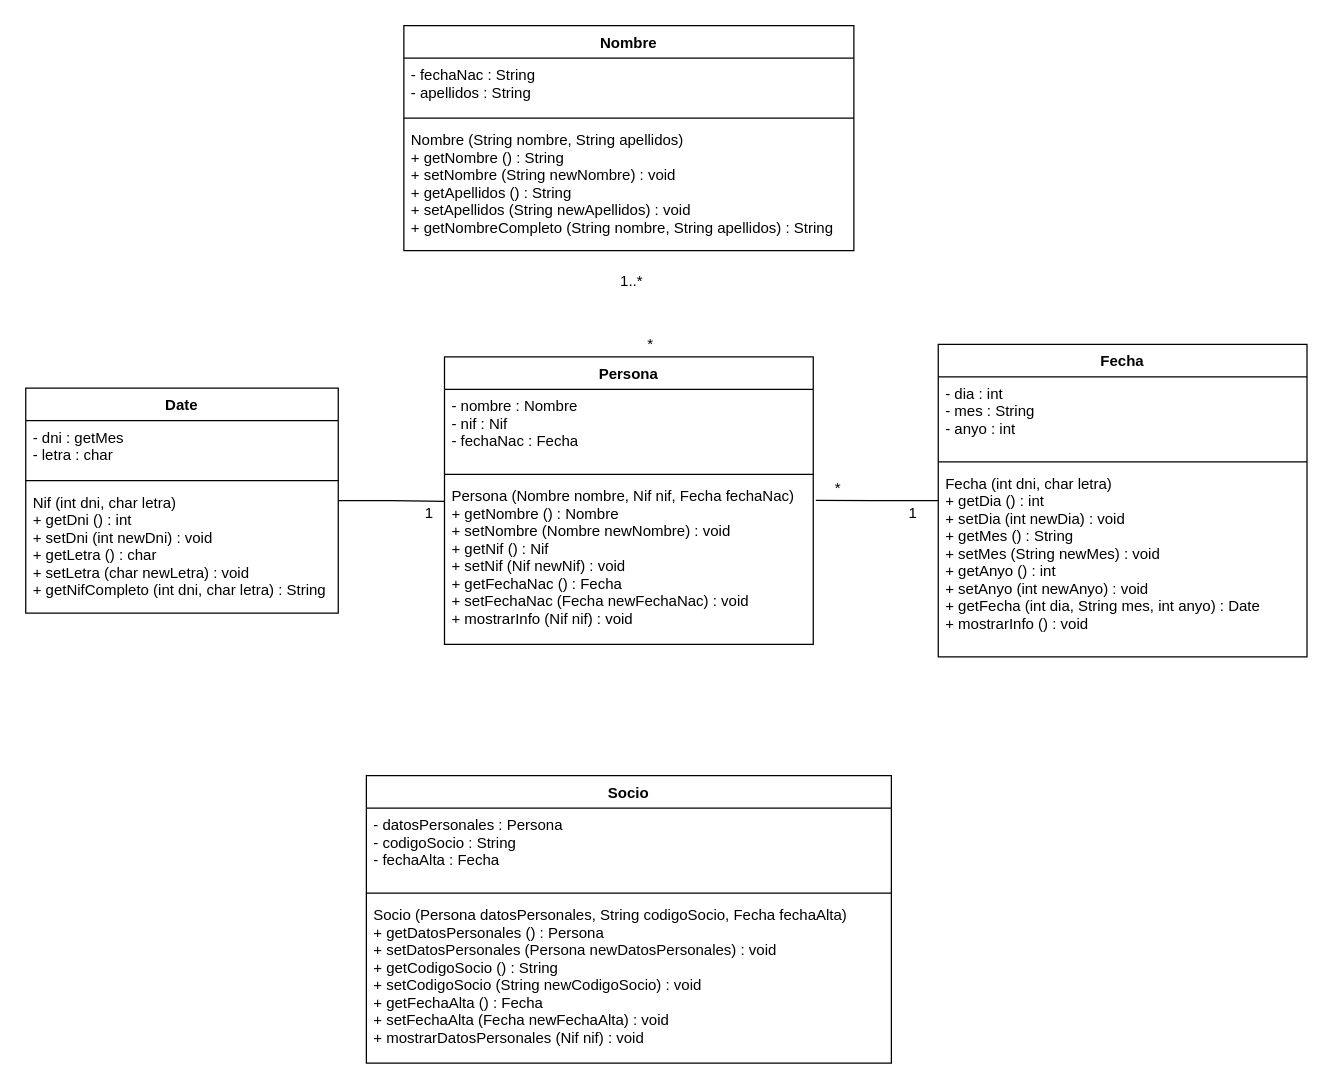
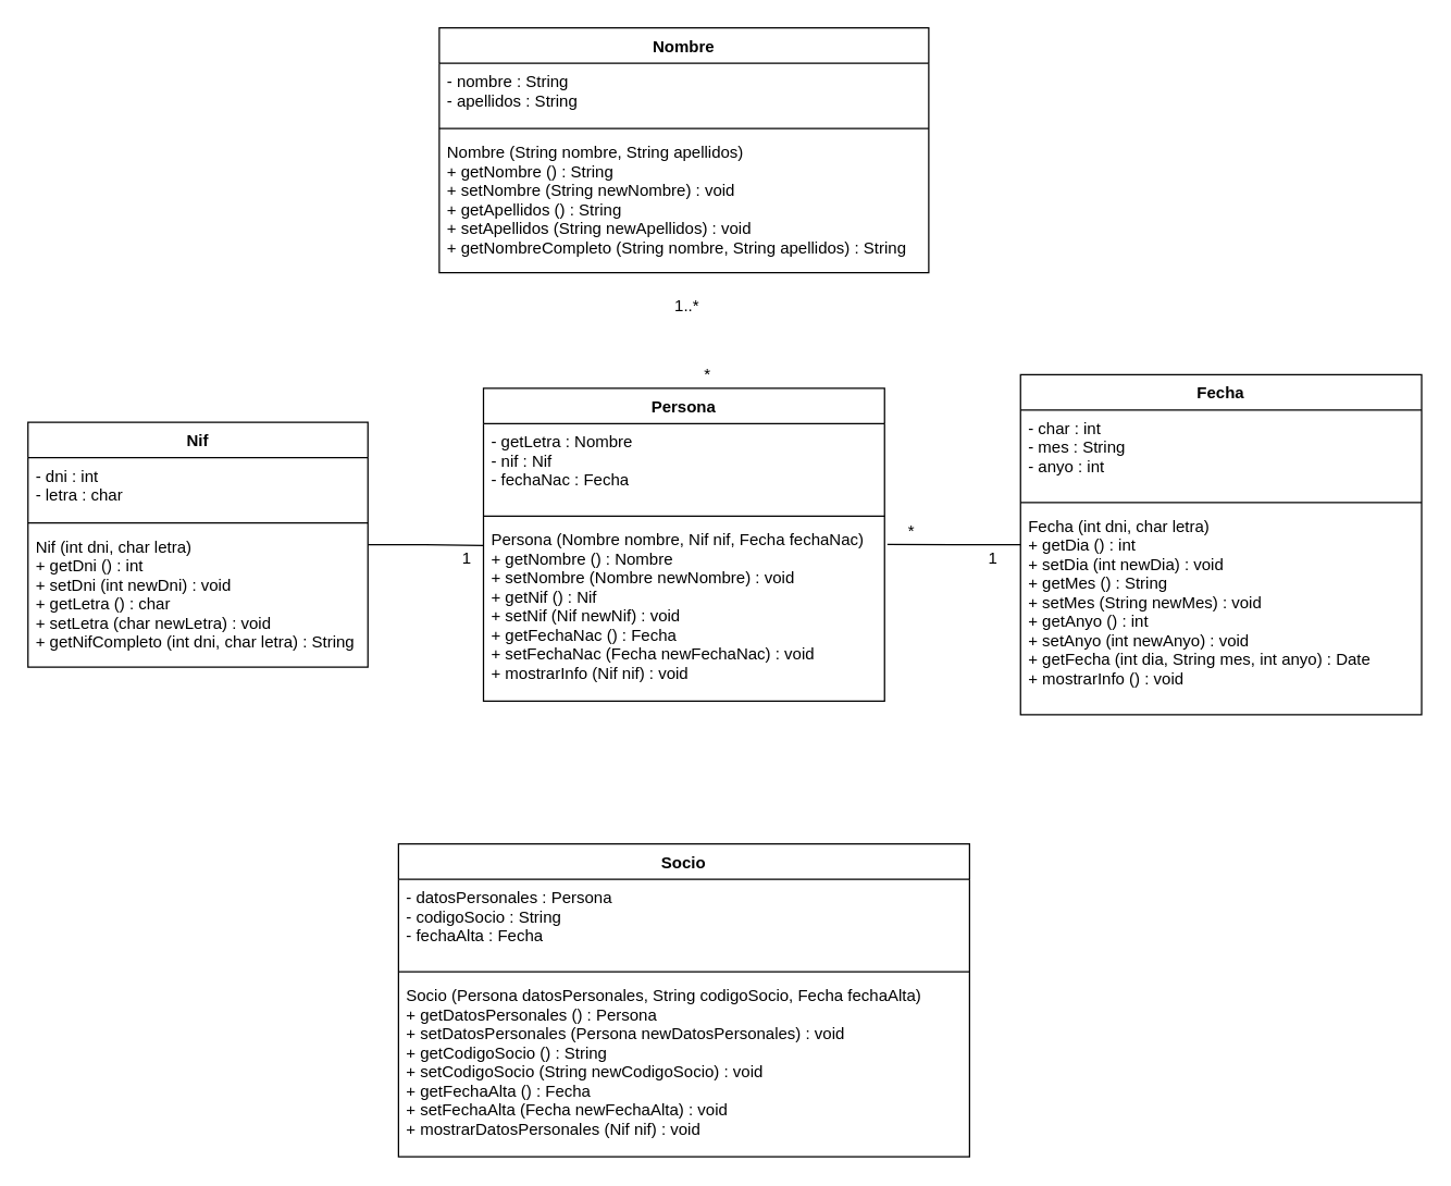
  <mxCell id="0" />
  <mxCell id="1" parent="0" />
  <mxCell id="2" style="edgeStyle=orthogonalEdgeStyle;rounded=0;orthogonalLoop=1;jettySize=auto;html=1;entryX=0.001;entryY=0.133;entryDx=0;entryDy=0;entryPerimeter=0;endArrow=none;endFill=0;" edge="1" parent="1" source="3" target="19"><mxGeometry relative="1" as="geometry" /></mxCell>
- <mxCell id="3" value="Date" style="swimlane;fontStyle=1;align=center;verticalAlign=top;childLayout=stackLayout;horizontal=1;startSize=26;horizontalStack=0;resizeParent=1;resizeParentMax=0;resizeLast=0;collapsible=1;marginBottom=0;" vertex="1" parent="1"><mxGeometry x="20" y="310" width="250" height="180" as="geometry" /></mxCell>
- <mxCell id="4" value="- dni : getMes&#10;- letra : char" style="text;strokeColor=none;fillColor=none;align=left;verticalAlign=top;spacingLeft=4;spacingRight=4;overflow=hidden;rotatable=0;points=[[0,0.5],[1,0.5]];portConstraint=eastwest;" vertex="1" parent="3"><mxGeometry y="26" width="250" height="44" as="geometry" /></mxCell>
+ <mxCell id="3" value="Nif" style="swimlane;fontStyle=1;align=center;verticalAlign=top;childLayout=stackLayout;horizontal=1;startSize=26;horizontalStack=0;resizeParent=1;resizeParentMax=0;resizeLast=0;collapsible=1;marginBottom=0;" vertex="1" parent="1"><mxGeometry x="20" y="310" width="250" height="180" as="geometry" /></mxCell>
+ <mxCell id="4" value="- dni : int&#10;- letra : char" style="text;strokeColor=none;fillColor=none;align=left;verticalAlign=top;spacingLeft=4;spacingRight=4;overflow=hidden;rotatable=0;points=[[0,0.5],[1,0.5]];portConstraint=eastwest;" vertex="1" parent="3"><mxGeometry y="26" width="250" height="44" as="geometry" /></mxCell>
  <mxCell id="5" value="" style="line;strokeWidth=1;fillColor=none;align=left;verticalAlign=middle;spacingTop=-1;spacingLeft=3;spacingRight=3;rotatable=0;labelPosition=right;points=[];portConstraint=eastwest;" vertex="1" parent="3"><mxGeometry y="70" width="250" height="8" as="geometry" /></mxCell>
  <mxCell id="6" value="Nif (int dni, char letra)&#10;+ getDni () : int&#10;+ setDni (int newDni) : void&#10;+ getLetra () : char&#10;+ setLetra (char newLetra) : void&#10;+ getNifCompleto (int dni, char letra) : String" style="text;strokeColor=none;fillColor=none;align=left;verticalAlign=top;spacingLeft=4;spacingRight=4;overflow=hidden;rotatable=0;points=[[0,0.5],[1,0.5]];portConstraint=eastwest;" vertex="1" parent="3"><mxGeometry y="78" width="250" height="102" as="geometry" /></mxCell>
  <mxCell id="7" style="edgeStyle=orthogonalEdgeStyle;rounded=0;orthogonalLoop=1;jettySize=auto;html=1;entryX=1.007;entryY=0.127;entryDx=0;entryDy=0;entryPerimeter=0;endArrow=none;endFill=0;" edge="1" parent="1" source="8" target="19"><mxGeometry relative="1" as="geometry" /></mxCell>
  <mxCell id="8" value="Fecha" style="swimlane;fontStyle=1;align=center;verticalAlign=top;childLayout=stackLayout;horizontal=1;startSize=26;horizontalStack=0;resizeParent=1;resizeParentMax=0;resizeLast=0;collapsible=1;marginBottom=0;" vertex="1" parent="1"><mxGeometry x="750" y="275" width="295" height="250" as="geometry" /></mxCell>
- <mxCell id="9" value="- dia : int&#10;- mes : String&#10;- anyo : int" style="text;strokeColor=none;fillColor=none;align=left;verticalAlign=top;spacingLeft=4;spacingRight=4;overflow=hidden;rotatable=0;points=[[0,0.5],[1,0.5]];portConstraint=eastwest;" vertex="1" parent="8"><mxGeometry y="26" width="295" height="64" as="geometry" /></mxCell>
+ <mxCell id="9" value="- char : int&#10;- mes : String&#10;- anyo : int" style="text;strokeColor=none;fillColor=none;align=left;verticalAlign=top;spacingLeft=4;spacingRight=4;overflow=hidden;rotatable=0;points=[[0,0.5],[1,0.5]];portConstraint=eastwest;" vertex="1" parent="8"><mxGeometry y="26" width="295" height="64" as="geometry" /></mxCell>
  <mxCell id="10" value="" style="line;strokeWidth=1;fillColor=none;align=left;verticalAlign=middle;spacingTop=-1;spacingLeft=3;spacingRight=3;rotatable=0;labelPosition=right;points=[];portConstraint=eastwest;" vertex="1" parent="8"><mxGeometry y="90" width="295" height="8" as="geometry" /></mxCell>
  <mxCell id="11" value="Fecha (int dni, char letra)&#10;+ getDia () : int&#10;+ setDia (int newDia) : void&#10;+ getMes () : String&#10;+ setMes (String newMes) : void&#10;+ getAnyo () : int&#10;+ setAnyo (int newAnyo) : void&#10;+ getFecha (int dia, String mes, int anyo) : Date&#10;+ mostrarInfo () : void" style="text;strokeColor=none;fillColor=none;align=left;verticalAlign=top;spacingLeft=4;spacingRight=4;overflow=hidden;rotatable=0;points=[[0,0.5],[1,0.5]];portConstraint=eastwest;" vertex="1" parent="8"><mxGeometry y="98" width="295" height="152" as="geometry" /></mxCell>
  <mxCell id="12" value="Nombre" style="swimlane;fontStyle=1;align=center;verticalAlign=top;childLayout=stackLayout;horizontal=1;startSize=26;horizontalStack=0;resizeParent=1;resizeParentMax=0;resizeLast=0;collapsible=1;marginBottom=0;" vertex="1" parent="1"><mxGeometry x="322.5" y="20" width="360" height="180" as="geometry" /></mxCell>
- <mxCell id="13" value="- fechaNac : String&#10;- apellidos : String" style="text;strokeColor=none;fillColor=none;align=left;verticalAlign=top;spacingLeft=4;spacingRight=4;overflow=hidden;rotatable=0;points=[[0,0.5],[1,0.5]];portConstraint=eastwest;" vertex="1" parent="12"><mxGeometry y="26" width="360" height="44" as="geometry" /></mxCell>
+ <mxCell id="13" value="- nombre : String&#10;- apellidos : String" style="text;strokeColor=none;fillColor=none;align=left;verticalAlign=top;spacingLeft=4;spacingRight=4;overflow=hidden;rotatable=0;points=[[0,0.5],[1,0.5]];portConstraint=eastwest;" vertex="1" parent="12"><mxGeometry y="26" width="360" height="44" as="geometry" /></mxCell>
  <mxCell id="14" value="" style="line;strokeWidth=1;fillColor=none;align=left;verticalAlign=middle;spacingTop=-1;spacingLeft=3;spacingRight=3;rotatable=0;labelPosition=right;points=[];portConstraint=eastwest;" vertex="1" parent="12"><mxGeometry y="70" width="360" height="8" as="geometry" /></mxCell>
  <mxCell id="15" value="Nombre (String nombre, String apellidos)&#10;+ getNombre () : String&#10;+ setNombre (String newNombre) : void&#10;+ getApellidos () : String&#10;+ setApellidos (String newApellidos) : void&#10;+ getNombreCompleto (String nombre, String apellidos) : String" style="text;strokeColor=none;fillColor=none;align=left;verticalAlign=top;spacingLeft=4;spacingRight=4;overflow=hidden;rotatable=0;points=[[0,0.5],[1,0.5]];portConstraint=eastwest;" vertex="1" parent="12"><mxGeometry y="78" width="360" height="102" as="geometry" /></mxCell>
  <mxCell id="16" value="Persona" style="swimlane;fontStyle=1;align=center;verticalAlign=top;childLayout=stackLayout;horizontal=1;startSize=26;horizontalStack=0;resizeParent=1;resizeParentMax=0;resizeLast=0;collapsible=1;marginBottom=0;" vertex="1" parent="1"><mxGeometry x="355" y="285" width="295" height="230" as="geometry" /></mxCell>
- <mxCell id="17" value="- nombre : Nombre&#10;- nif : Nif&#10;- fechaNac : Fecha" style="text;strokeColor=none;fillColor=none;align=left;verticalAlign=top;spacingLeft=4;spacingRight=4;overflow=hidden;rotatable=0;points=[[0,0.5],[1,0.5]];portConstraint=eastwest;" vertex="1" parent="16"><mxGeometry y="26" width="295" height="64" as="geometry" /></mxCell>
+ <mxCell id="17" value="- getLetra : Nombre&#10;- nif : Nif&#10;- fechaNac : Fecha" style="text;strokeColor=none;fillColor=none;align=left;verticalAlign=top;spacingLeft=4;spacingRight=4;overflow=hidden;rotatable=0;points=[[0,0.5],[1,0.5]];portConstraint=eastwest;" vertex="1" parent="16"><mxGeometry y="26" width="295" height="64" as="geometry" /></mxCell>
  <mxCell id="18" value="" style="line;strokeWidth=1;fillColor=none;align=left;verticalAlign=middle;spacingTop=-1;spacingLeft=3;spacingRight=3;rotatable=0;labelPosition=right;points=[];portConstraint=eastwest;" vertex="1" parent="16"><mxGeometry y="90" width="295" height="8" as="geometry" /></mxCell>
  <mxCell id="19" value="Persona (Nombre nombre, Nif nif, Fecha fechaNac)&#10;+ getNombre () : Nombre&#10;+ setNombre (Nombre newNombre) : void&#10;+ getNif () : Nif&#10;+ setNif (Nif newNif) : void&#10;+ getFechaNac () : Fecha&#10;+ setFechaNac (Fecha newFechaNac) : void&#10;+ mostrarInfo (Nif nif) : void" style="text;strokeColor=none;fillColor=none;align=left;verticalAlign=top;spacingLeft=4;spacingRight=4;overflow=hidden;rotatable=0;points=[[0,0.5],[1,0.5]];portConstraint=eastwest;" vertex="1" parent="16"><mxGeometry y="98" width="295" height="132" as="geometry" /></mxCell>
  <mxCell id="20" value="Socio" style="swimlane;fontStyle=1;align=center;verticalAlign=top;childLayout=stackLayout;horizontal=1;startSize=26;horizontalStack=0;resizeParent=1;resizeParentMax=0;resizeLast=0;collapsible=1;marginBottom=0;" vertex="1" parent="1"><mxGeometry x="292.5" y="620" width="420" height="230" as="geometry" /></mxCell>
  <mxCell id="21" value="- datosPersonales : Persona&#10;- codigoSocio : String&#10;- fechaAlta : Fecha" style="text;strokeColor=none;fillColor=none;align=left;verticalAlign=top;spacingLeft=4;spacingRight=4;overflow=hidden;rotatable=0;points=[[0,0.5],[1,0.5]];portConstraint=eastwest;" vertex="1" parent="20"><mxGeometry y="26" width="420" height="64" as="geometry" /></mxCell>
  <mxCell id="22" value="" style="line;strokeWidth=1;fillColor=none;align=left;verticalAlign=middle;spacingTop=-1;spacingLeft=3;spacingRight=3;rotatable=0;labelPosition=right;points=[];portConstraint=eastwest;" vertex="1" parent="20"><mxGeometry y="90" width="420" height="8" as="geometry" /></mxCell>
  <mxCell id="23" value="Socio (Persona datosPersonales, String codigoSocio, Fecha fechaAlta)&#10;+ getDatosPersonales () : Persona&#10;+ setDatosPersonales (Persona newDatosPersonales) : void&#10;+ getCodigoSocio () : String&#10;+ setCodigoSocio (String newCodigoSocio) : void&#10;+ getFechaAlta () : Fecha&#10;+ setFechaAlta (Fecha newFechaAlta) : void&#10;+ mostrarDatosPersonales (Nif nif) : void" style="text;strokeColor=none;fillColor=none;align=left;verticalAlign=top;spacingLeft=4;spacingRight=4;overflow=hidden;rotatable=0;points=[[0,0.5],[1,0.5]];portConstraint=eastwest;" vertex="1" parent="20"><mxGeometry y="98" width="420" height="132" as="geometry" /></mxCell>
  <mxCell id="24" value="1" style="text;html=1;strokeColor=none;fillColor=none;align=center;verticalAlign=middle;whiteSpace=wrap;rounded=0;" vertex="1" parent="1"><mxGeometry x="322.5" y="400" width="40" height="20" as="geometry" /></mxCell>
  <mxCell id="25" value="1..*" style="text;html=1;strokeColor=none;fillColor=none;align=center;verticalAlign=middle;whiteSpace=wrap;rounded=0;" vertex="1" parent="1"><mxGeometry x="485" y="215" width="40" height="20" as="geometry" /></mxCell>
  <mxCell id="26" value="*" style="text;html=1;strokeColor=none;fillColor=none;align=center;verticalAlign=middle;whiteSpace=wrap;rounded=0;" vertex="1" parent="1"><mxGeometry x="500" y="265" width="40" height="20" as="geometry" /></mxCell>
  <mxCell id="27" value="*" style="text;html=1;strokeColor=none;fillColor=none;align=center;verticalAlign=middle;whiteSpace=wrap;rounded=0;" vertex="1" parent="1"><mxGeometry x="650" y="380" width="40" height="20" as="geometry" /></mxCell>
  <mxCell id="28" value="1" style="text;html=1;strokeColor=none;fillColor=none;align=center;verticalAlign=middle;whiteSpace=wrap;rounded=0;" vertex="1" parent="1"><mxGeometry x="710" y="400" width="40" height="20" as="geometry" /></mxCell>
